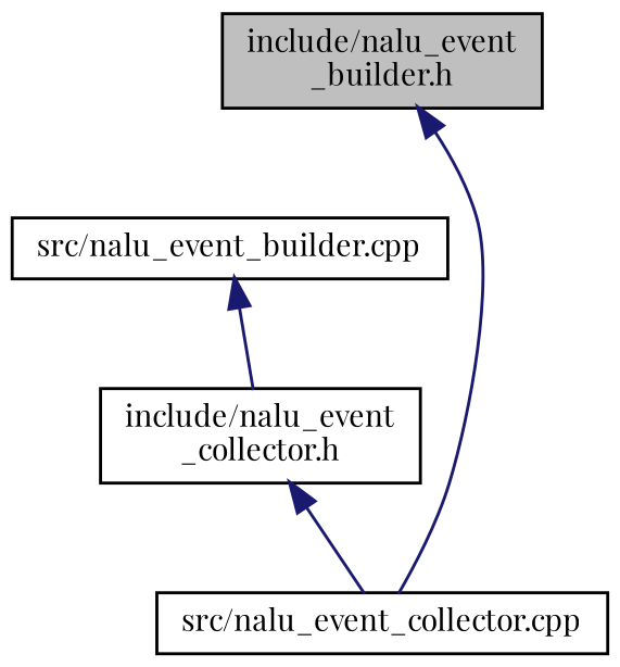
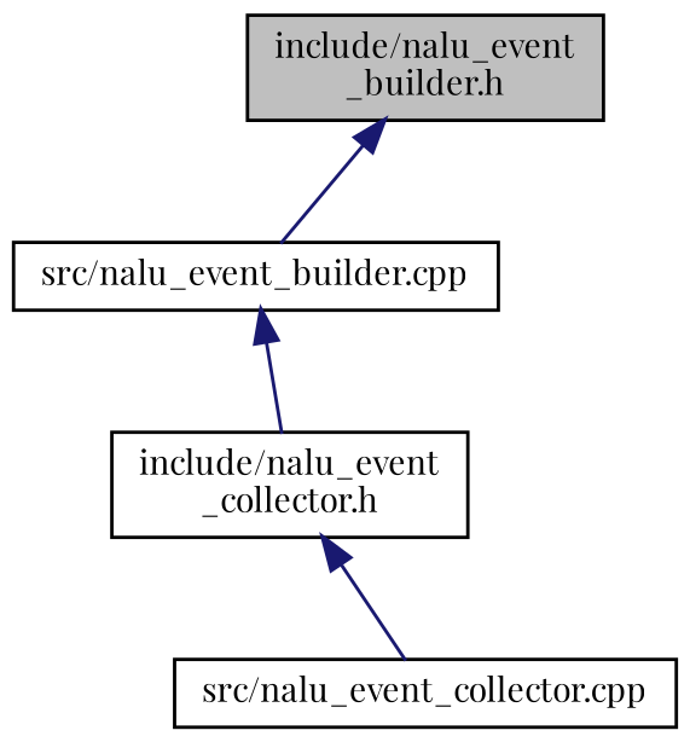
  digraph {
    fontname="Playfair Display"
    node [color=black fillcolor=white fontname="Playfair Display" fontsize=10 shape=record style=filled]
    edge [color=midnightblue dir=back fontname="Playfair Display" fontsize=10 labelfontname=Helvetica labelfontsize=10 style=solid]
    n1 [fillcolor=grey75 fontcolor=black height=0.2 label="include/nalu_event\l_builder.h" width=0.4]
    n2 [height=0.2 label="src/nalu_event_builder.cpp" width=0.4]
    n3 [height=0.2 label="include/nalu_event\l_collector.h" width=0.4]
    n4 [height=0.2 label="src/nalu_event_collector.cpp" width=0.4]
-   n1 -> n4
+   n1 -> n2
    n2 -> n3
    n3 -> n4
  }
